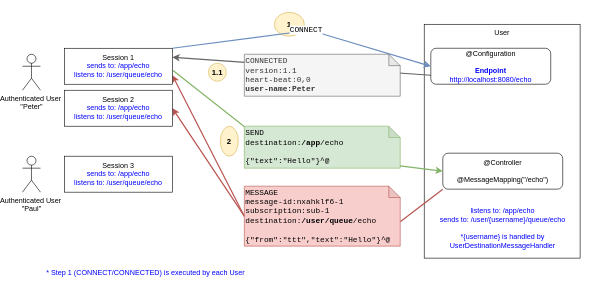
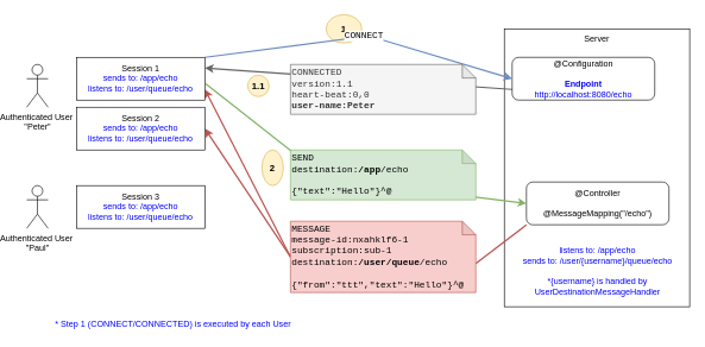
  <mxCell id="0" />
  <mxCell id="1" parent="0" />
- <mxCell id="2" value="User" style="rounded=0;whiteSpace=wrap;html=1;verticalAlign=top;fillColor=none;" vertex="1" parent="1"><mxGeometry x="690" y="40" width="260" height="390" as="geometry" /></mxCell>
+ <mxCell id="2" value="Server" style="rounded=0;whiteSpace=wrap;html=1;verticalAlign=top;fillColor=none;" vertex="1" parent="1"><mxGeometry x="690" y="40" width="260" height="390" as="geometry" /></mxCell>
  <mxCell id="3" style="edgeStyle=none;rounded=0;orthogonalLoop=1;jettySize=auto;html=1;exitX=0;exitY=1;exitDx=0;exitDy=0;entryX=0;entryY=0;entryDx=260;entryDy=59.5;entryPerimeter=0;strokeWidth=2;fontColor=#0000FF;fillColor=#f8cecc;strokeColor=#b85450;endArrow=none;endFill=0;" edge="1" parent="1" source="4" target="9"><mxGeometry relative="1" as="geometry" /></mxCell>
  <mxCell id="4" value="@Controller&lt;br&gt;&lt;br&gt;@MessageMapping(&quot;/echo&quot;)" style="rounded=1;whiteSpace=wrap;html=1;strokeWidth=1;fillColor=none;fontFamily=Helvetica;fontSize=12;align=center;" vertex="1" parent="1"><mxGeometry x="721" y="255" width="200" height="60" as="geometry" /></mxCell>
  <mxCell id="5" style="edgeStyle=none;rounded=0;orthogonalLoop=1;jettySize=auto;html=1;exitX=0;exitY=0.75;exitDx=0;exitDy=0;entryX=1;entryY=0.25;entryDx=0;entryDy=0;endArrow=classic;endFill=1;strokeWidth=2;fontColor=#0000FF;fillColor=#f5f5f5;strokeColor=#666666;" edge="1" parent="1" source="6" target="17"><mxGeometry relative="1" as="geometry" /></mxCell>
  <mxCell id="6" value="@Configuration&lt;br&gt;&lt;br&gt;&lt;b style=&quot;color: rgb(0 , 0 , 255)&quot;&gt;Endpoint&lt;/b&gt;&lt;br style=&quot;color: rgb(0 , 0 , 255)&quot;&gt;&lt;span style=&quot;color: rgb(0 , 0 , 255)&quot;&gt;http://localhost:8080/echo&lt;/span&gt;" style="rounded=1;whiteSpace=wrap;html=1;strokeWidth=1;fillColor=none;fontFamily=Helvetica;fontSize=12;align=center;" vertex="1" parent="1"><mxGeometry x="701" y="80" width="200" height="60" as="geometry" /></mxCell>
  <mxCell id="7" style="edgeStyle=none;rounded=0;orthogonalLoop=1;jettySize=auto;html=1;exitX=0;exitY=0.5;exitDx=0;exitDy=0;exitPerimeter=0;entryX=1;entryY=0.5;entryDx=0;entryDy=0;strokeWidth=2;fontColor=#0000FF;fillColor=#f8cecc;strokeColor=#b85450;" edge="1" parent="1" source="9" target="19"><mxGeometry relative="1" as="geometry" /></mxCell>
  <mxCell id="8" style="edgeStyle=none;rounded=0;orthogonalLoop=1;jettySize=auto;html=1;exitX=0;exitY=0.5;exitDx=0;exitDy=0;exitPerimeter=0;entryX=1;entryY=0.75;entryDx=0;entryDy=0;endArrow=classic;endFill=1;strokeWidth=2;fontColor=#0000FF;fillColor=#f8cecc;strokeColor=#b85450;" edge="1" parent="1" source="9" target="17"><mxGeometry relative="1" as="geometry" /></mxCell>
  <mxCell id="9" value="&lt;div style=&quot;font-size: 13px&quot;&gt;&lt;span style=&quot;font-size: 13px&quot;&gt;MESSAGE&lt;/span&gt;&lt;/div&gt;&lt;div&gt;message-id:nxahklf6-1&lt;/div&gt;&lt;div&gt;&lt;span&gt;subscription:sub-1&lt;/span&gt;&lt;br&gt;&lt;/div&gt;&lt;div style=&quot;font-size: 13px&quot;&gt;destination:&lt;b&gt;/user&lt;/b&gt;&lt;b&gt;/queue&lt;/b&gt;/echo&lt;br&gt;&lt;/div&gt;&lt;div style=&quot;font-size: 13px&quot;&gt;&lt;br style=&quot;font-size: 13px&quot;&gt;&lt;/div&gt;&lt;div style=&quot;font-size: 13px&quot;&gt;{&quot;from&quot;:&quot;ttt&quot;,&quot;text&quot;:&quot;Hello&quot;}^@&lt;br style=&quot;font-size: 13px&quot;&gt;&lt;/div&gt;" style="shape=note;whiteSpace=wrap;html=1;backgroundOutline=1;darkOpacity=0.05;strokeWidth=1;align=left;fontFamily=Courier New;fontSize=13;size=19;fillColor=#f8cecc;strokeColor=#b85450;" vertex="1" parent="1"><mxGeometry x="390" y="310" width="260" height="100" as="geometry" /></mxCell>
  <mxCell id="10" value="1" style="ellipse;whiteSpace=wrap;html=1;aspect=fixed;fontSize=13;fontStyle=1;fillColor=#fff2cc;strokeColor=#d6b656;" vertex="1" parent="1"><mxGeometry x="440" y="20" width="50" height="40" as="geometry" /></mxCell>
  <mxCell id="11" value="2" style="ellipse;whiteSpace=wrap;html=1;aspect=fixed;fontSize=13;fontStyle=1;fillColor=#fff2cc;strokeColor=#d6b656;" vertex="1" parent="1"><mxGeometry x="350" y="210" width="30" height="50" as="geometry" /></mxCell>
  <mxCell id="12" value="listens to: /app/echo&lt;br&gt;sends to: /user/{username}/queue/echo&lt;br&gt;&lt;br&gt;*{username} is handled by&lt;br&gt;UserDestinationMessageHandler" style="text;html=1;strokeColor=none;fillColor=none;align=center;verticalAlign=middle;whiteSpace=wrap;rounded=0;fontSize=12;fontColor=#0000FF;" vertex="1" parent="1"><mxGeometry x="706" y="370" width="230" height="20" as="geometry" /></mxCell>
  <mxCell id="13" value="Authenticated User&amp;nbsp;&lt;br&gt;&quot;Peter&quot;" style="shape=umlActor;verticalLabelPosition=bottom;labelBackgroundColor=#ffffff;verticalAlign=top;html=1;outlineConnect=0;" vertex="1" parent="1"><mxGeometry x="20" y="90" width="30" height="60" as="geometry" /></mxCell>
  <mxCell id="14" style="rounded=0;orthogonalLoop=1;jettySize=auto;html=1;exitX=1;exitY=0;exitDx=0;exitDy=0;entryX=0;entryY=0.5;entryDx=0;entryDy=0;fillColor=#dae8fc;strokeColor=#6c8ebf;strokeWidth=2;" edge="1" parent="1" source="17" target="6"><mxGeometry relative="1" as="geometry"><Array as="points"><mxPoint x="500" y="50" /></Array></mxGeometry></mxCell>
  <mxCell id="15" value="&lt;font face=&quot;Courier New&quot; style=&quot;font-size: 13px&quot;&gt;CONNECT&lt;/font&gt;" style="text;html=1;align=center;verticalAlign=middle;resizable=0;points=[];labelBackgroundColor=#ffffff;" vertex="1" connectable="0" parent="14"><mxGeometry x="-0.06" y="1" relative="1" as="geometry"><mxPoint x="16.25" y="-2.16" as="offset" /></mxGeometry></mxCell>
  <mxCell id="16" style="edgeStyle=none;rounded=0;orthogonalLoop=1;jettySize=auto;html=1;exitX=1.006;exitY=0.617;exitDx=0;exitDy=0;entryX=0;entryY=0.5;entryDx=0;entryDy=0;strokeWidth=2;fontColor=#0000FF;fillColor=#d5e8d4;strokeColor=#82b366;exitPerimeter=0;" edge="1" parent="1" source="17" target="4"><mxGeometry relative="1" as="geometry"><Array as="points"><mxPoint x="440" y="250" /></Array></mxGeometry></mxCell>
  <mxCell id="17" value="&lt;font color=&quot;#000000&quot;&gt;Session 1&lt;br&gt;&lt;/font&gt;sends to: /app/echo&lt;span&gt;&lt;br&gt;listens to: /user/queue/echo&lt;/span&gt;" style="rounded=0;whiteSpace=wrap;html=1;fontColor=#0000FF;" vertex="1" parent="1"><mxGeometry x="90" y="80" width="180" height="60" as="geometry" /></mxCell>
  <mxCell id="18" value="&lt;div style=&quot;font-size: 13px&quot;&gt;&lt;span style=&quot;font-size: 13px&quot;&gt;SEND&lt;/span&gt;&lt;/div&gt;&lt;div style=&quot;font-size: 13px&quot;&gt;destination:&lt;b&gt;/app&lt;/b&gt;/echo&lt;/div&gt;&lt;div style=&quot;font-size: 13px&quot;&gt;&lt;br style=&quot;font-size: 13px&quot;&gt;&lt;/div&gt;&lt;div style=&quot;font-size: 13px&quot;&gt;{&quot;text&quot;:&quot;Hello&quot;}^@&lt;br style=&quot;font-size: 13px&quot;&gt;&lt;/div&gt;" style="shape=note;whiteSpace=wrap;html=1;backgroundOutline=1;darkOpacity=0.05;strokeWidth=1;align=left;fontFamily=Courier New;fontSize=13;size=19;fillColor=#d5e8d4;strokeColor=#82b366;" vertex="1" parent="1"><mxGeometry x="390" y="210" width="260" height="70" as="geometry" /></mxCell>
  <mxCell id="19" value="&lt;font color=&quot;#000000&quot;&gt;&lt;span&gt;Session 2&lt;/span&gt;&lt;br&gt;&lt;/font&gt;sends to: /app/echo&lt;span&gt;&lt;br&gt;&lt;/span&gt;&lt;span&gt;listens to: /user/queue/echo&lt;/span&gt;&lt;span&gt;&lt;br&gt;&lt;/span&gt;" style="rounded=0;whiteSpace=wrap;html=1;fontColor=#0000FF;" vertex="1" parent="1"><mxGeometry x="90" y="150" width="180" height="60" as="geometry" /></mxCell>
  <mxCell id="20" value="* Step 1 (CONNECT/CONNECTED) is executed by each User" style="text;html=1;align=center;verticalAlign=middle;resizable=0;points=[];autosize=1;fontColor=#0000FF;" vertex="1" parent="1"><mxGeometry x="50" y="445" width="350" height="20" as="geometry" /></mxCell>
  <mxCell id="21" value="Authenticated User&amp;nbsp;&lt;br&gt;&quot;Paul&quot;" style="shape=umlActor;verticalLabelPosition=bottom;labelBackgroundColor=#ffffff;verticalAlign=top;html=1;outlineConnect=0;" vertex="1" parent="1"><mxGeometry x="20" y="260" width="30" height="60" as="geometry" /></mxCell>
  <mxCell id="22" value="&lt;font color=&quot;#000000&quot;&gt;&lt;span&gt;Session 3&lt;/span&gt;&lt;br&gt;&lt;/font&gt;sends to: /app/echo&lt;span&gt;&lt;br&gt;&lt;/span&gt;&lt;span&gt;listens to: /user/queue/echo&lt;/span&gt;&lt;span&gt;&lt;br&gt;&lt;/span&gt;" style="rounded=0;whiteSpace=wrap;html=1;fontColor=#0000FF;" vertex="1" parent="1"><mxGeometry x="90" y="260" width="180" height="60" as="geometry" /></mxCell>
  <mxCell id="23" value="&lt;div style=&quot;font-size: 13px&quot;&gt;&lt;div&gt;CONNECTED&lt;/div&gt;&lt;div&gt;version:1.1&lt;/div&gt;&lt;div&gt;heart-beat:0,0&lt;/div&gt;&lt;div&gt;&lt;b&gt;user-name:Peter&lt;/b&gt;&lt;/div&gt;&lt;/div&gt;" style="shape=note;whiteSpace=wrap;html=1;backgroundOutline=1;darkOpacity=0.05;strokeWidth=1;align=left;fontFamily=Courier New;fontSize=13;size=19;fillColor=#f5f5f5;strokeColor=#666666;fontColor=#333333;" vertex="1" parent="1"><mxGeometry x="390" y="90" width="260" height="70" as="geometry" /></mxCell>
  <mxCell id="24" value="1.1" style="ellipse;whiteSpace=wrap;html=1;aspect=fixed;fontSize=13;fontStyle=1;fillColor=#fff2cc;strokeColor=#d6b656;" vertex="1" parent="1"><mxGeometry x="330" y="105" width="30" height="30" as="geometry" /></mxCell>
